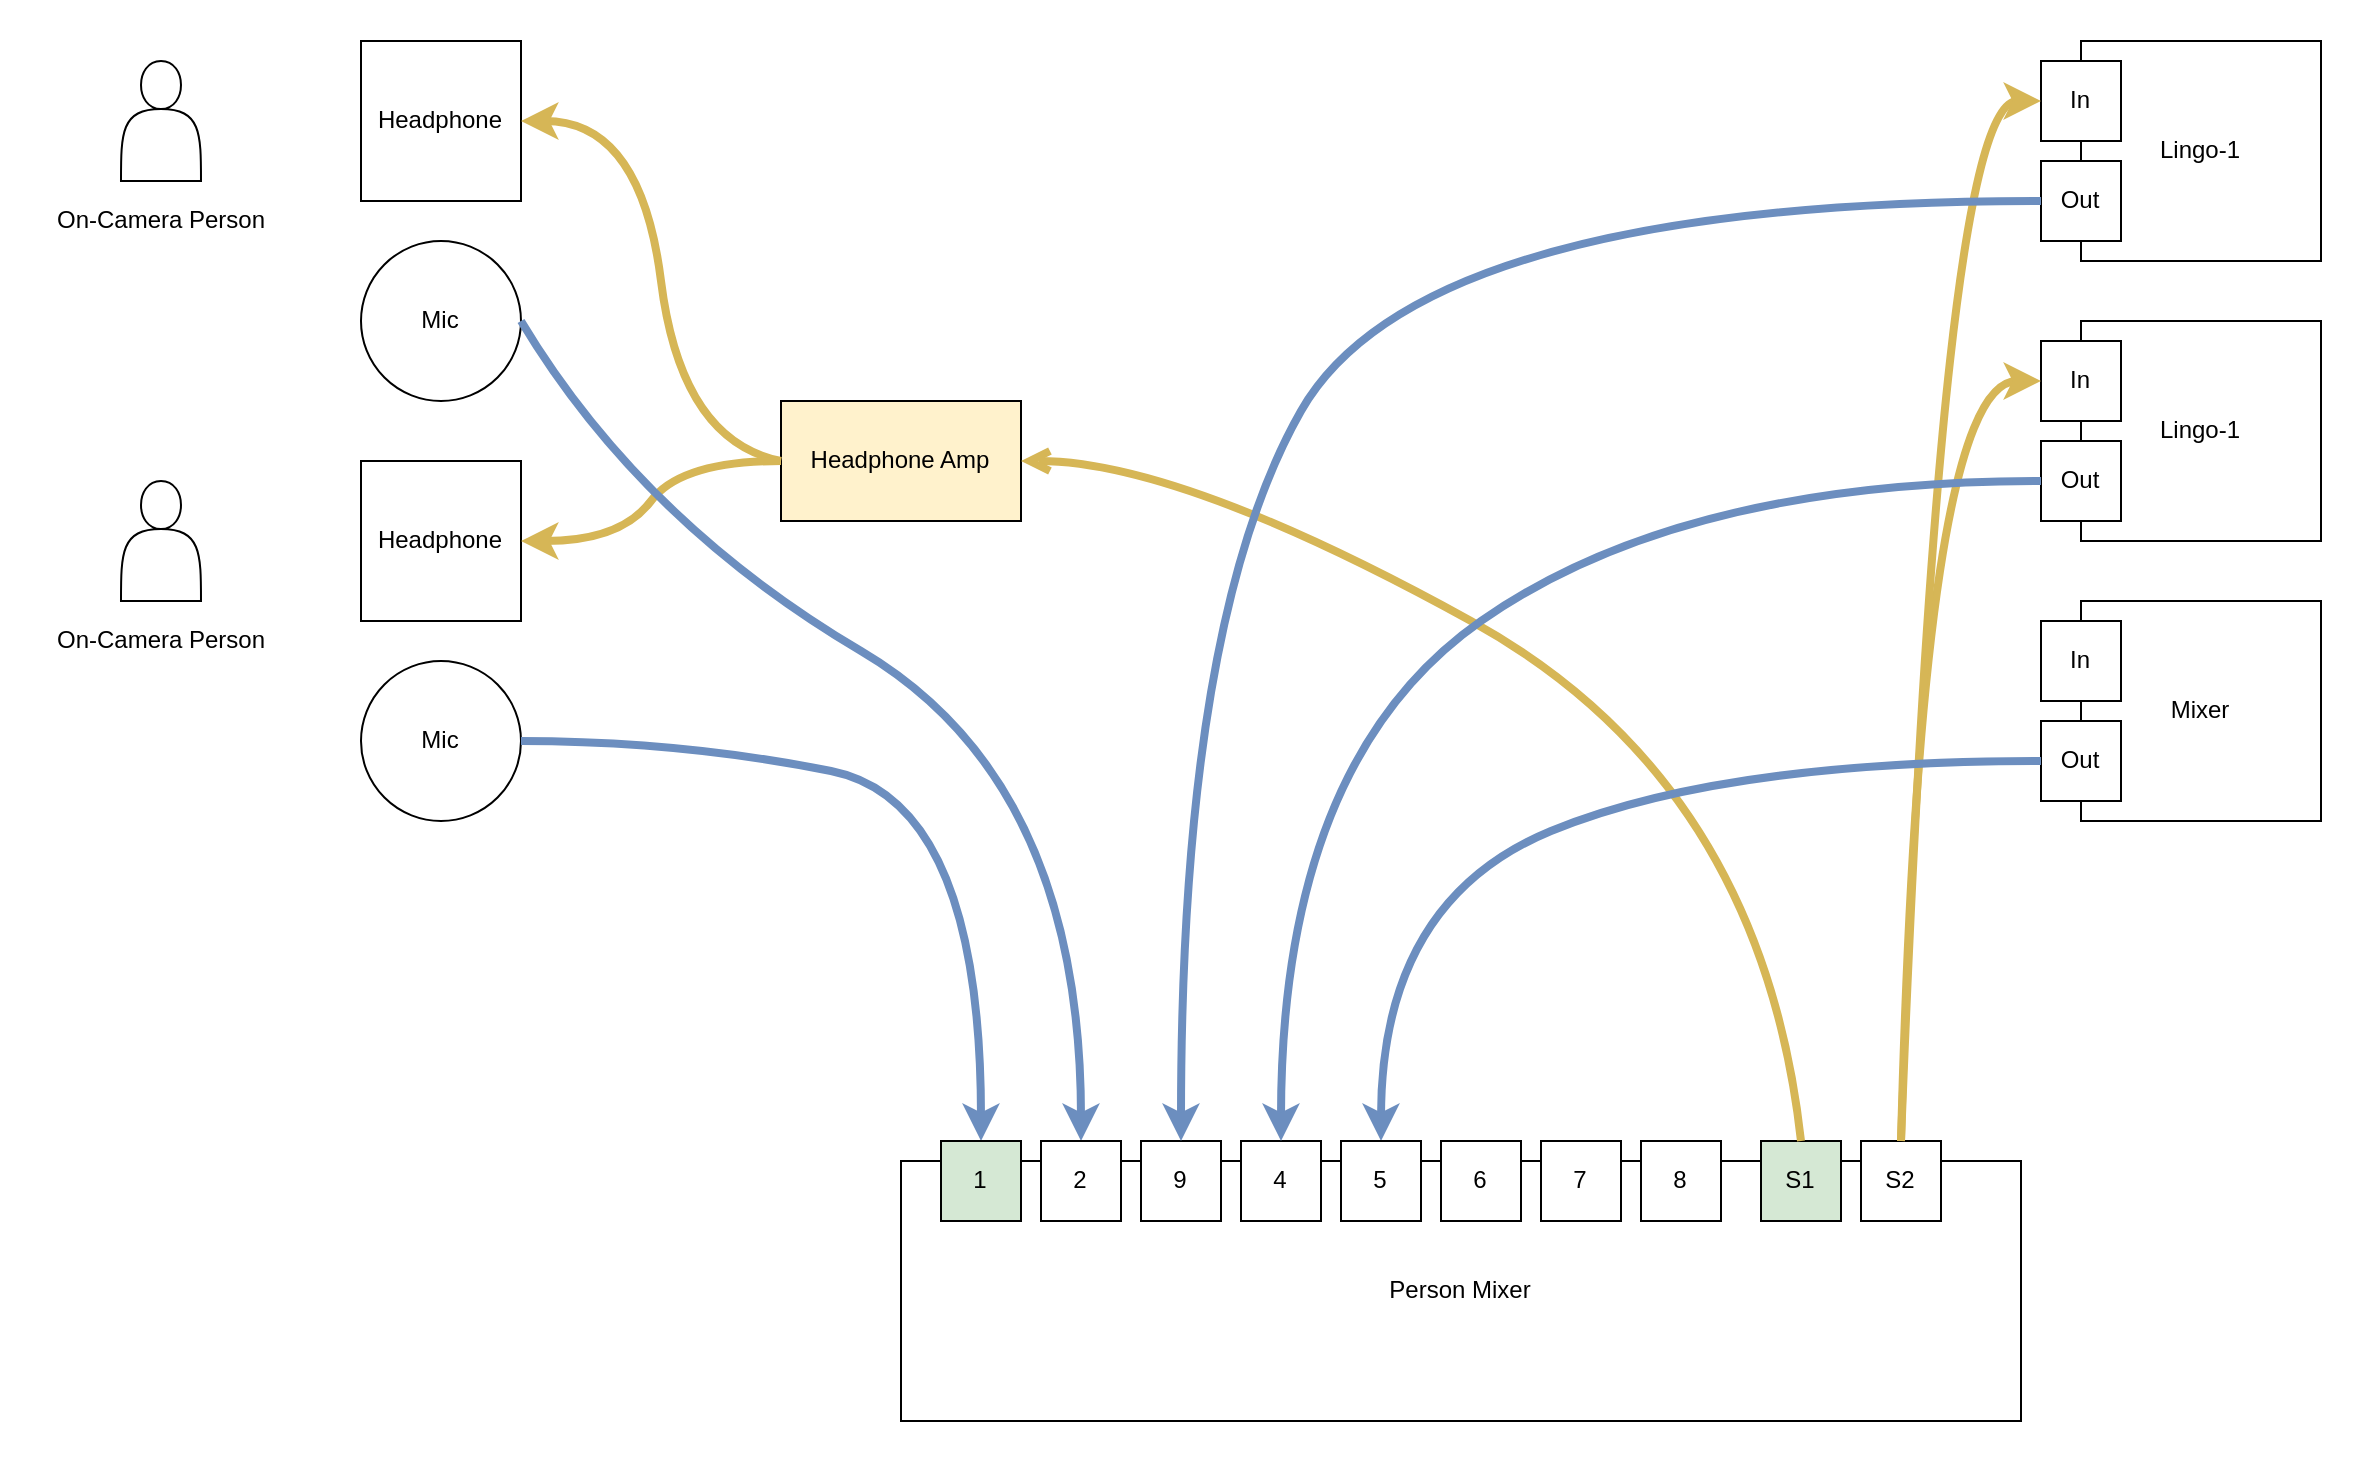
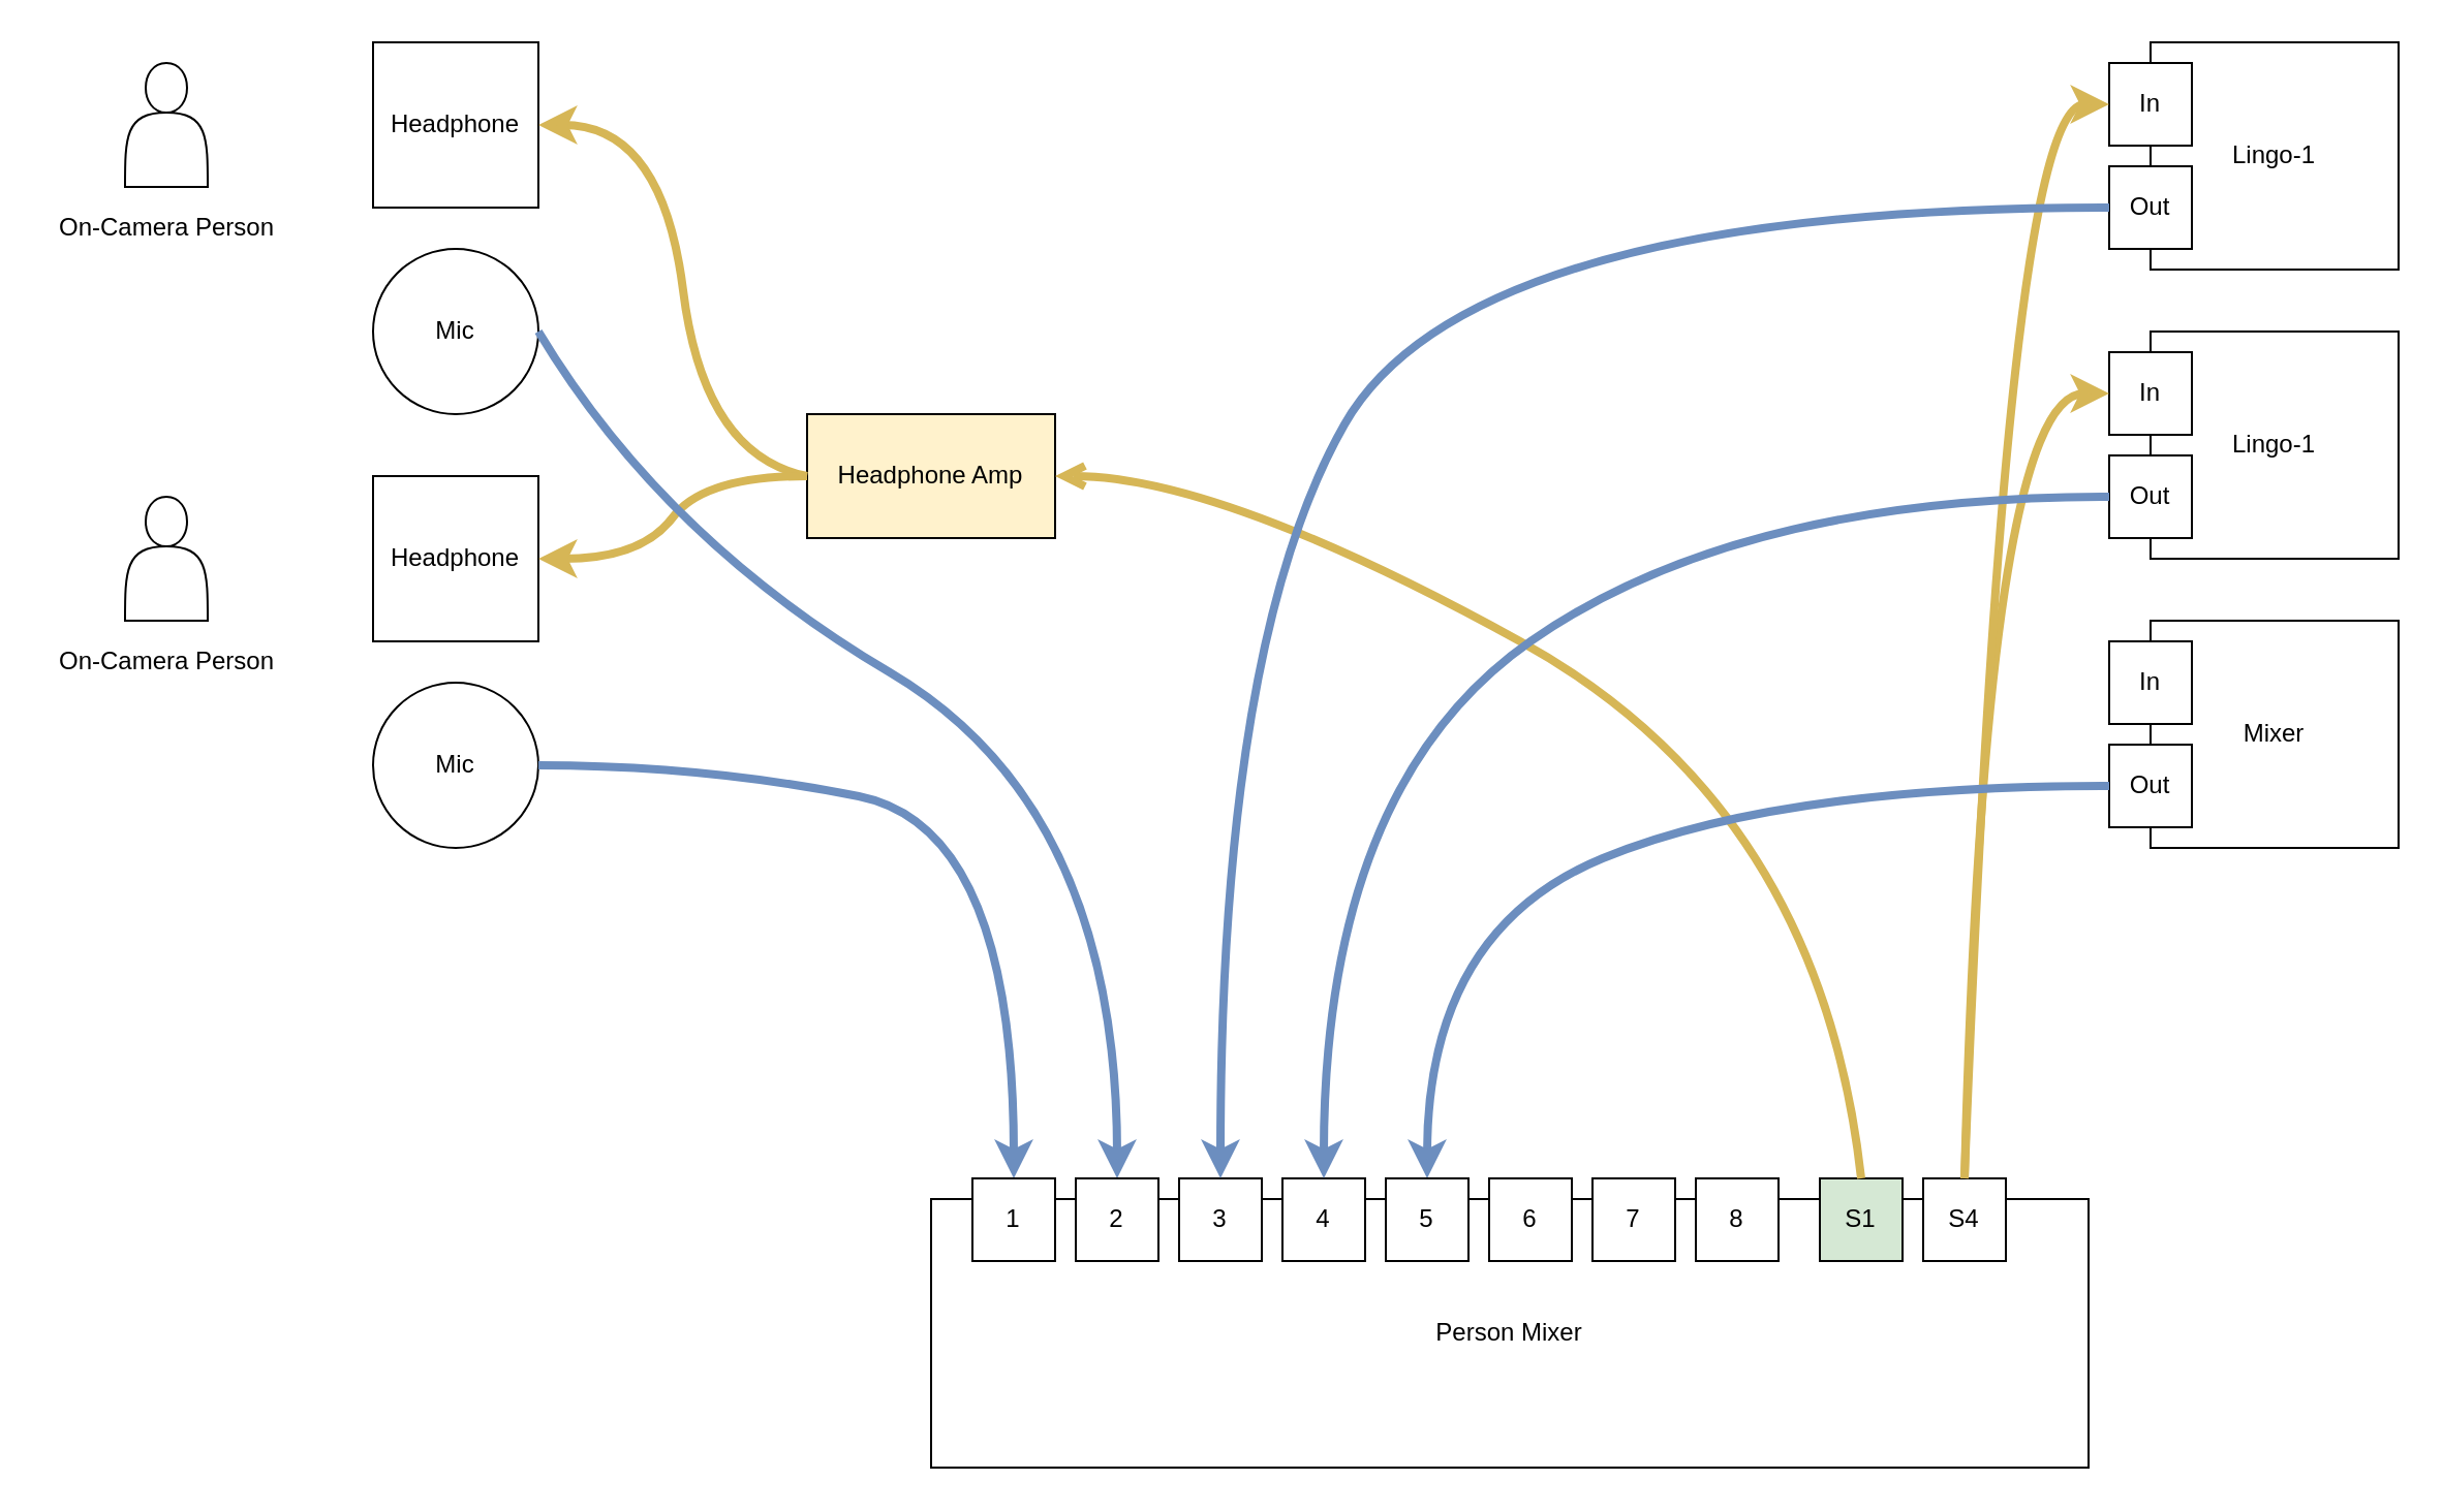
  <mxCell id="0" />
  <mxCell id="1" parent="0" />
  <mxCell id="2" value="" style="shape=actor;whiteSpace=wrap;html=1;" vertex="1" parent="1"><mxGeometry x="60" y="30" width="40" height="60" as="geometry" /></mxCell>
  <mxCell id="3" value="On-Camera Person" style="text;html=1;resizable=0;autosize=1;align=center;verticalAlign=middle;points=[];fillColor=none;strokeColor=none;rounded=0;" vertex="1" parent="1"><mxGeometry x="20" y="100" width="120" height="20" as="geometry" /></mxCell>
  <mxCell id="4" value="Headphone" style="whiteSpace=wrap;html=1;aspect=fixed;" vertex="1" parent="1"><mxGeometry x="180" y="20" width="80" height="80" as="geometry" /></mxCell>
  <mxCell id="5" value="Mic" style="ellipse;whiteSpace=wrap;html=1;aspect=fixed;" vertex="1" parent="1"><mxGeometry x="180" y="120" width="80" height="80" as="geometry" /></mxCell>
  <mxCell id="6" value="" style="shape=actor;whiteSpace=wrap;html=1;" vertex="1" parent="1"><mxGeometry x="60" y="240" width="40" height="60" as="geometry" /></mxCell>
  <mxCell id="7" value="On-Camera Person" style="text;html=1;resizable=0;autosize=1;align=center;verticalAlign=middle;points=[];fillColor=none;strokeColor=none;rounded=0;" vertex="1" parent="1"><mxGeometry x="20" y="310" width="120" height="20" as="geometry" /></mxCell>
  <mxCell id="8" value="Headphone" style="whiteSpace=wrap;html=1;aspect=fixed;" vertex="1" parent="1"><mxGeometry x="180" y="230" width="80" height="80" as="geometry" /></mxCell>
  <mxCell id="9" value="Mic" style="ellipse;whiteSpace=wrap;html=1;aspect=fixed;" vertex="1" parent="1"><mxGeometry x="180" y="330" width="80" height="80" as="geometry" /></mxCell>
  <mxCell id="10" value="Headphone Amp" style="rounded=0;whiteSpace=wrap;html=1;fillColor=#fff2cc;" vertex="1" parent="1"><mxGeometry x="390" y="200" width="120" height="60" as="geometry" /></mxCell>
  <mxCell id="11" value="" style="curved=1;endArrow=classic;html=1;rounded=0;exitX=0;exitY=0.5;exitDx=0;exitDy=0;entryX=1;entryY=0.5;entryDx=0;entryDy=0;fillColor=#fff2cc;strokeColor=#d6b656;endSize=6;strokeWidth=4;" edge="1" parent="1" source="10" target="4"><mxGeometry width="50" height="50" relative="1" as="geometry"><mxPoint x="340" y="390" as="sourcePoint" /><mxPoint x="330" y="80" as="targetPoint" /><Array as="points"><mxPoint x="340" y="220" /><mxPoint x="320" y="60" /></Array></mxGeometry></mxCell>
  <mxCell id="12" value="" style="curved=1;endArrow=classic;html=1;rounded=0;entryX=1;entryY=0.5;entryDx=0;entryDy=0;fillColor=#fff2cc;strokeColor=#d6b656;endSize=6;strokeWidth=4;" edge="1" parent="1" target="8"><mxGeometry width="50" height="50" relative="1" as="geometry"><mxPoint x="390" y="230" as="sourcePoint" /><mxPoint x="270" y="70" as="targetPoint" /><Array as="points"><mxPoint x="340" y="230" /><mxPoint x="310" y="270" /></Array></mxGeometry></mxCell>
  <mxCell id="13" value="Person Mixer" style="rounded=0;whiteSpace=wrap;html=1;" vertex="1" parent="1"><mxGeometry x="450" y="580" width="560" height="130" as="geometry" /></mxCell>
  <mxCell id="14" value="" style="curved=1;endArrow=classic;html=1;rounded=0;entryX=0.5;entryY=0;entryDx=0;entryDy=0;exitX=1;exitY=0.5;exitDx=0;exitDy=0;fillColor=#dae8fc;strokeColor=#6c8ebf;strokeWidth=4;" edge="1" parent="1" source="5" target="17"><mxGeometry width="50" height="50" relative="1" as="geometry"><mxPoint x="400" y="240" as="sourcePoint" /><mxPoint x="270" y="280" as="targetPoint" /><Array as="points"><mxPoint x="320" y="260" /><mxPoint x="540" y="390" /></Array></mxGeometry></mxCell>
  <mxCell id="15" value="" style="curved=1;endArrow=classic;html=1;rounded=0;entryX=0.5;entryY=0;entryDx=0;entryDy=0;exitX=1;exitY=0.5;exitDx=0;exitDy=0;fillColor=#dae8fc;strokeColor=#6c8ebf;strokeWidth=4;" edge="1" parent="1" source="9" target="16"><mxGeometry width="50" height="50" relative="1" as="geometry"><mxPoint x="270" y="170" as="sourcePoint" /><mxPoint x="520" y="480" as="targetPoint" /><Array as="points"><mxPoint x="340" y="370" /><mxPoint x="490" y="400" /></Array></mxGeometry></mxCell>
- <mxCell id="16" value="1" style="whiteSpace=wrap;html=1;aspect=fixed;fillColor=#d5e8d4;" vertex="1" parent="1"><mxGeometry x="470" y="570" width="40" height="40" as="geometry" /></mxCell>
+ <mxCell id="16" value="1" style="whiteSpace=wrap;html=1;aspect=fixed;" vertex="1" parent="1"><mxGeometry x="470" y="570" width="40" height="40" as="geometry" /></mxCell>
  <mxCell id="17" value="2" style="whiteSpace=wrap;html=1;aspect=fixed;" vertex="1" parent="1"><mxGeometry x="520" y="570" width="40" height="40" as="geometry" /></mxCell>
  <mxCell id="18" value="S1" style="whiteSpace=wrap;html=1;aspect=fixed;fillColor=#d5e8d4;" vertex="1" parent="1"><mxGeometry x="880" y="570" width="40" height="40" as="geometry" /></mxCell>
  <mxCell id="19" value="" style="curved=1;endArrow=open;html=1;rounded=0;exitX=0.5;exitY=0;exitDx=0;exitDy=0;entryX=1;entryY=0.5;entryDx=0;entryDy=0;fillColor=#fff2cc;strokeColor=#d6b656;endSize=6;strokeWidth=4;" edge="1" parent="1" source="18" target="10"><mxGeometry width="50" height="50" relative="1" as="geometry"><mxPoint x="400" y="240" as="sourcePoint" /><mxPoint x="270" y="70" as="targetPoint" /><Array as="points"><mxPoint x="880" y="390" /><mxPoint x="590" y="230" /></Array></mxGeometry></mxCell>
- <mxCell id="20" value="9" style="whiteSpace=wrap;html=1;aspect=fixed;" vertex="1" parent="1"><mxGeometry x="570" y="570" width="40" height="40" as="geometry" /></mxCell>
+ <mxCell id="20" value="3" style="whiteSpace=wrap;html=1;aspect=fixed;" vertex="1" parent="1"><mxGeometry x="570" y="570" width="40" height="40" as="geometry" /></mxCell>
  <mxCell id="21" value="4" style="whiteSpace=wrap;html=1;aspect=fixed;" vertex="1" parent="1"><mxGeometry x="620" y="570" width="40" height="40" as="geometry" /></mxCell>
- <mxCell id="22" value="S2" style="whiteSpace=wrap;html=1;aspect=fixed;" vertex="1" parent="1"><mxGeometry x="930" y="570" width="40" height="40" as="geometry" /></mxCell>
+ <mxCell id="22" value="S4" style="whiteSpace=wrap;html=1;aspect=fixed;" vertex="1" parent="1"><mxGeometry x="930" y="570" width="40" height="40" as="geometry" /></mxCell>
  <mxCell id="23" value="Lingo-1" style="rounded=0;whiteSpace=wrap;html=1;" vertex="1" parent="1"><mxGeometry x="1040" y="20" width="120" height="110" as="geometry" /></mxCell>
  <mxCell id="24" value="In" style="whiteSpace=wrap;html=1;aspect=fixed;" vertex="1" parent="1"><mxGeometry x="1020" y="30" width="40" height="40" as="geometry" /></mxCell>
  <mxCell id="25" value="Out" style="whiteSpace=wrap;html=1;aspect=fixed;" vertex="1" parent="1"><mxGeometry x="1020" y="80" width="40" height="40" as="geometry" /></mxCell>
  <mxCell id="26" value="Lingo-1" style="rounded=0;whiteSpace=wrap;html=1;" vertex="1" parent="1"><mxGeometry x="1040" y="160" width="120" height="110" as="geometry" /></mxCell>
  <mxCell id="27" value="In" style="whiteSpace=wrap;html=1;aspect=fixed;" vertex="1" parent="1"><mxGeometry x="1020" y="170" width="40" height="40" as="geometry" /></mxCell>
  <mxCell id="28" value="Out" style="whiteSpace=wrap;html=1;aspect=fixed;" vertex="1" parent="1"><mxGeometry x="1020" y="220" width="40" height="40" as="geometry" /></mxCell>
  <mxCell id="29" value="" style="curved=1;endArrow=classic;html=1;rounded=0;exitX=0.5;exitY=0;exitDx=0;exitDy=0;entryX=0;entryY=0.5;entryDx=0;entryDy=0;fillColor=#fff2cc;strokeColor=#d6b656;endSize=6;strokeWidth=4;" edge="1" parent="1" source="22" target="27"><mxGeometry width="50" height="50" relative="1" as="geometry"><mxPoint x="880" y="470" as="sourcePoint" /><mxPoint x="520" y="240" as="targetPoint" /><Array as="points"><mxPoint x="960" y="190" /></Array></mxGeometry></mxCell>
  <mxCell id="30" value="" style="curved=1;endArrow=classic;html=1;rounded=0;entryX=0;entryY=0.5;entryDx=0;entryDy=0;fillColor=#fff2cc;strokeColor=#d6b656;endSize=6;strokeWidth=4;exitX=0.5;exitY=0;exitDx=0;exitDy=0;" edge="1" parent="1" source="22" target="24"><mxGeometry width="50" height="50" relative="1" as="geometry"><mxPoint x="920" y="460" as="sourcePoint" /><mxPoint x="1030" y="250" as="targetPoint" /><Array as="points"><mxPoint x="970" y="50" /></Array></mxGeometry></mxCell>
  <mxCell id="31" value="" style="curved=1;endArrow=classic;html=1;rounded=0;entryX=0.5;entryY=0;entryDx=0;entryDy=0;exitX=0;exitY=0.5;exitDx=0;exitDy=0;fillColor=#dae8fc;strokeColor=#6c8ebf;strokeWidth=4;" edge="1" parent="1" source="25" target="20"><mxGeometry width="50" height="50" relative="1" as="geometry"><mxPoint x="270" y="170" as="sourcePoint" /><mxPoint x="550" y="470" as="targetPoint" /><Array as="points"><mxPoint x="710" y="100" /><mxPoint x="590" y="310" /></Array></mxGeometry></mxCell>
  <mxCell id="32" value="" style="curved=1;endArrow=classic;html=1;rounded=0;entryX=0.5;entryY=0;entryDx=0;entryDy=0;exitX=0;exitY=0.5;exitDx=0;exitDy=0;fillColor=#dae8fc;strokeColor=#6c8ebf;strokeWidth=4;" edge="1" parent="1" source="28" target="21"><mxGeometry width="50" height="50" relative="1" as="geometry"><mxPoint x="1030" y="110" as="sourcePoint" /><mxPoint x="600" y="470" as="targetPoint" /><Array as="points"><mxPoint x="840" y="240" /><mxPoint x="640" y="380" /></Array></mxGeometry></mxCell>
  <mxCell id="33" value="Mixer" style="rounded=0;whiteSpace=wrap;html=1;" vertex="1" parent="1"><mxGeometry x="1040" y="300" width="120" height="110" as="geometry" /></mxCell>
  <mxCell id="34" value="In" style="whiteSpace=wrap;html=1;aspect=fixed;" vertex="1" parent="1"><mxGeometry x="1020" y="310" width="40" height="40" as="geometry" /></mxCell>
  <mxCell id="35" value="Out" style="whiteSpace=wrap;html=1;aspect=fixed;" vertex="1" parent="1"><mxGeometry x="1020" y="360" width="40" height="40" as="geometry" /></mxCell>
  <mxCell id="36" value="" style="curved=1;endArrow=classic;html=1;rounded=0;entryX=0.5;entryY=0;entryDx=0;entryDy=0;exitX=0;exitY=0.5;exitDx=0;exitDy=0;fillColor=#dae8fc;strokeColor=#6c8ebf;strokeWidth=4;" edge="1" parent="1" source="35" target="37"><mxGeometry width="50" height="50" relative="1" as="geometry"><mxPoint x="1030" y="250" as="sourcePoint" /><mxPoint x="650" y="580" as="targetPoint" /><Array as="points"><mxPoint x="860" y="380" /><mxPoint x="690" y="450" /></Array></mxGeometry></mxCell>
  <mxCell id="37" value="5" style="whiteSpace=wrap;html=1;aspect=fixed;" vertex="1" parent="1"><mxGeometry x="670" y="570" width="40" height="40" as="geometry" /></mxCell>
  <mxCell id="38" value="6&lt;br&gt;" style="whiteSpace=wrap;html=1;aspect=fixed;" vertex="1" parent="1"><mxGeometry x="720" y="570" width="40" height="40" as="geometry" /></mxCell>
  <mxCell id="39" value="7&lt;br&gt;" style="whiteSpace=wrap;html=1;aspect=fixed;" vertex="1" parent="1"><mxGeometry x="770" y="570" width="40" height="40" as="geometry" /></mxCell>
  <mxCell id="40" value="8&lt;br&gt;" style="whiteSpace=wrap;html=1;aspect=fixed;" vertex="1" parent="1"><mxGeometry x="820" y="570" width="40" height="40" as="geometry" /></mxCell>
